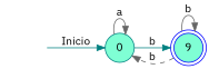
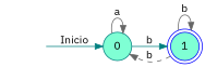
  digraph {
    fontname="IBM Plex Sans"
    rankdir=LR
    node [fontname="IBM Plex Sans" style=filled fillcolor=aquamarine]
    edge [color=gray40 fontname="IBM Plex Sans" style=solid]
    INI [style=invisible fillcolor=""]
    0 [color=teal shape=circle]
-   1 [color=blue shape=doublecircle label=9]
+   1 [color=blue shape=doublecircle]
    subgraph sub_1 {
      INI
    }
    INI -> 0 [color=teal label=Inicio]
    0 -> 0 [label=a]
    0 -> 1 [color=teal label=b]
    1 -> 0 [label=b style=dashed]
    1 -> 1 [label=b]
  }
